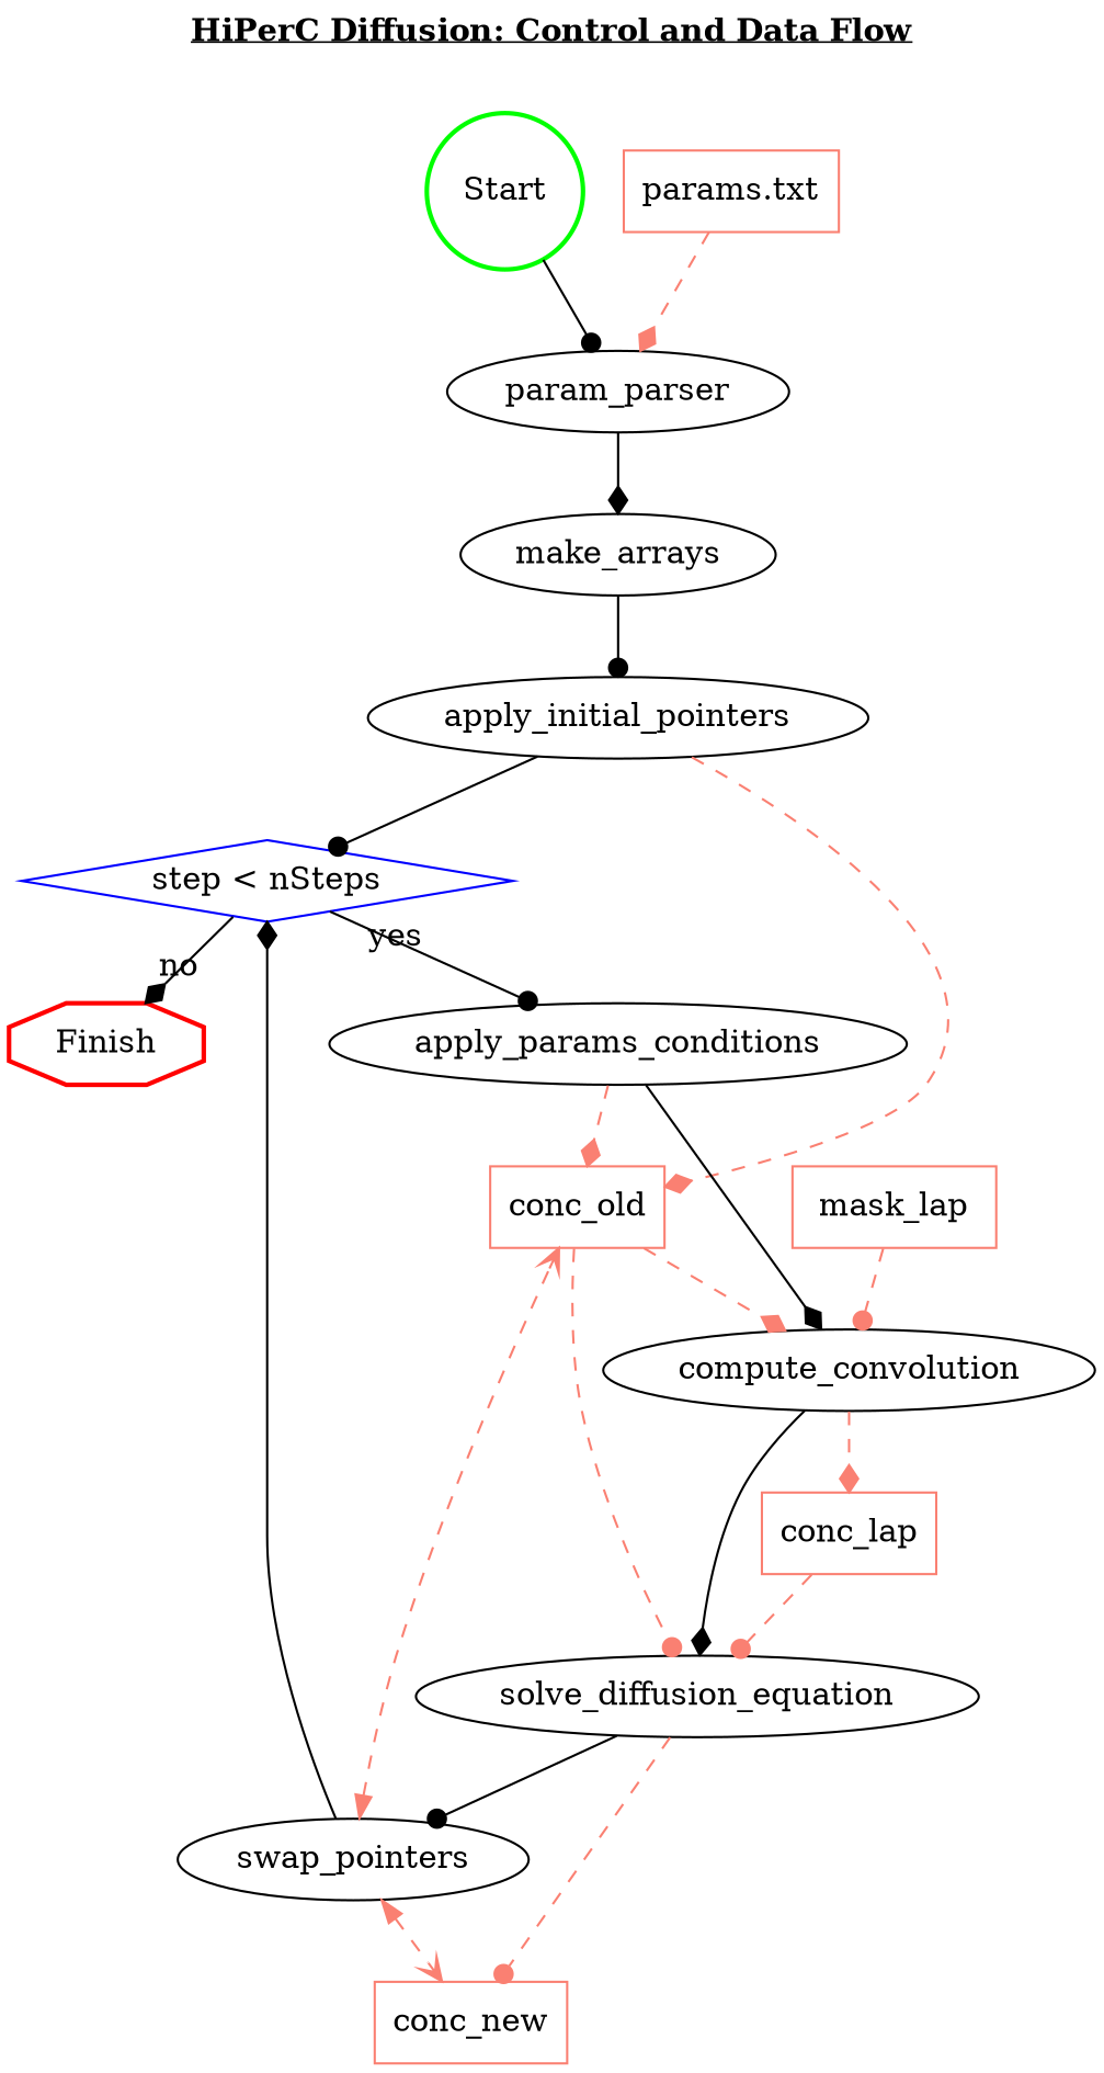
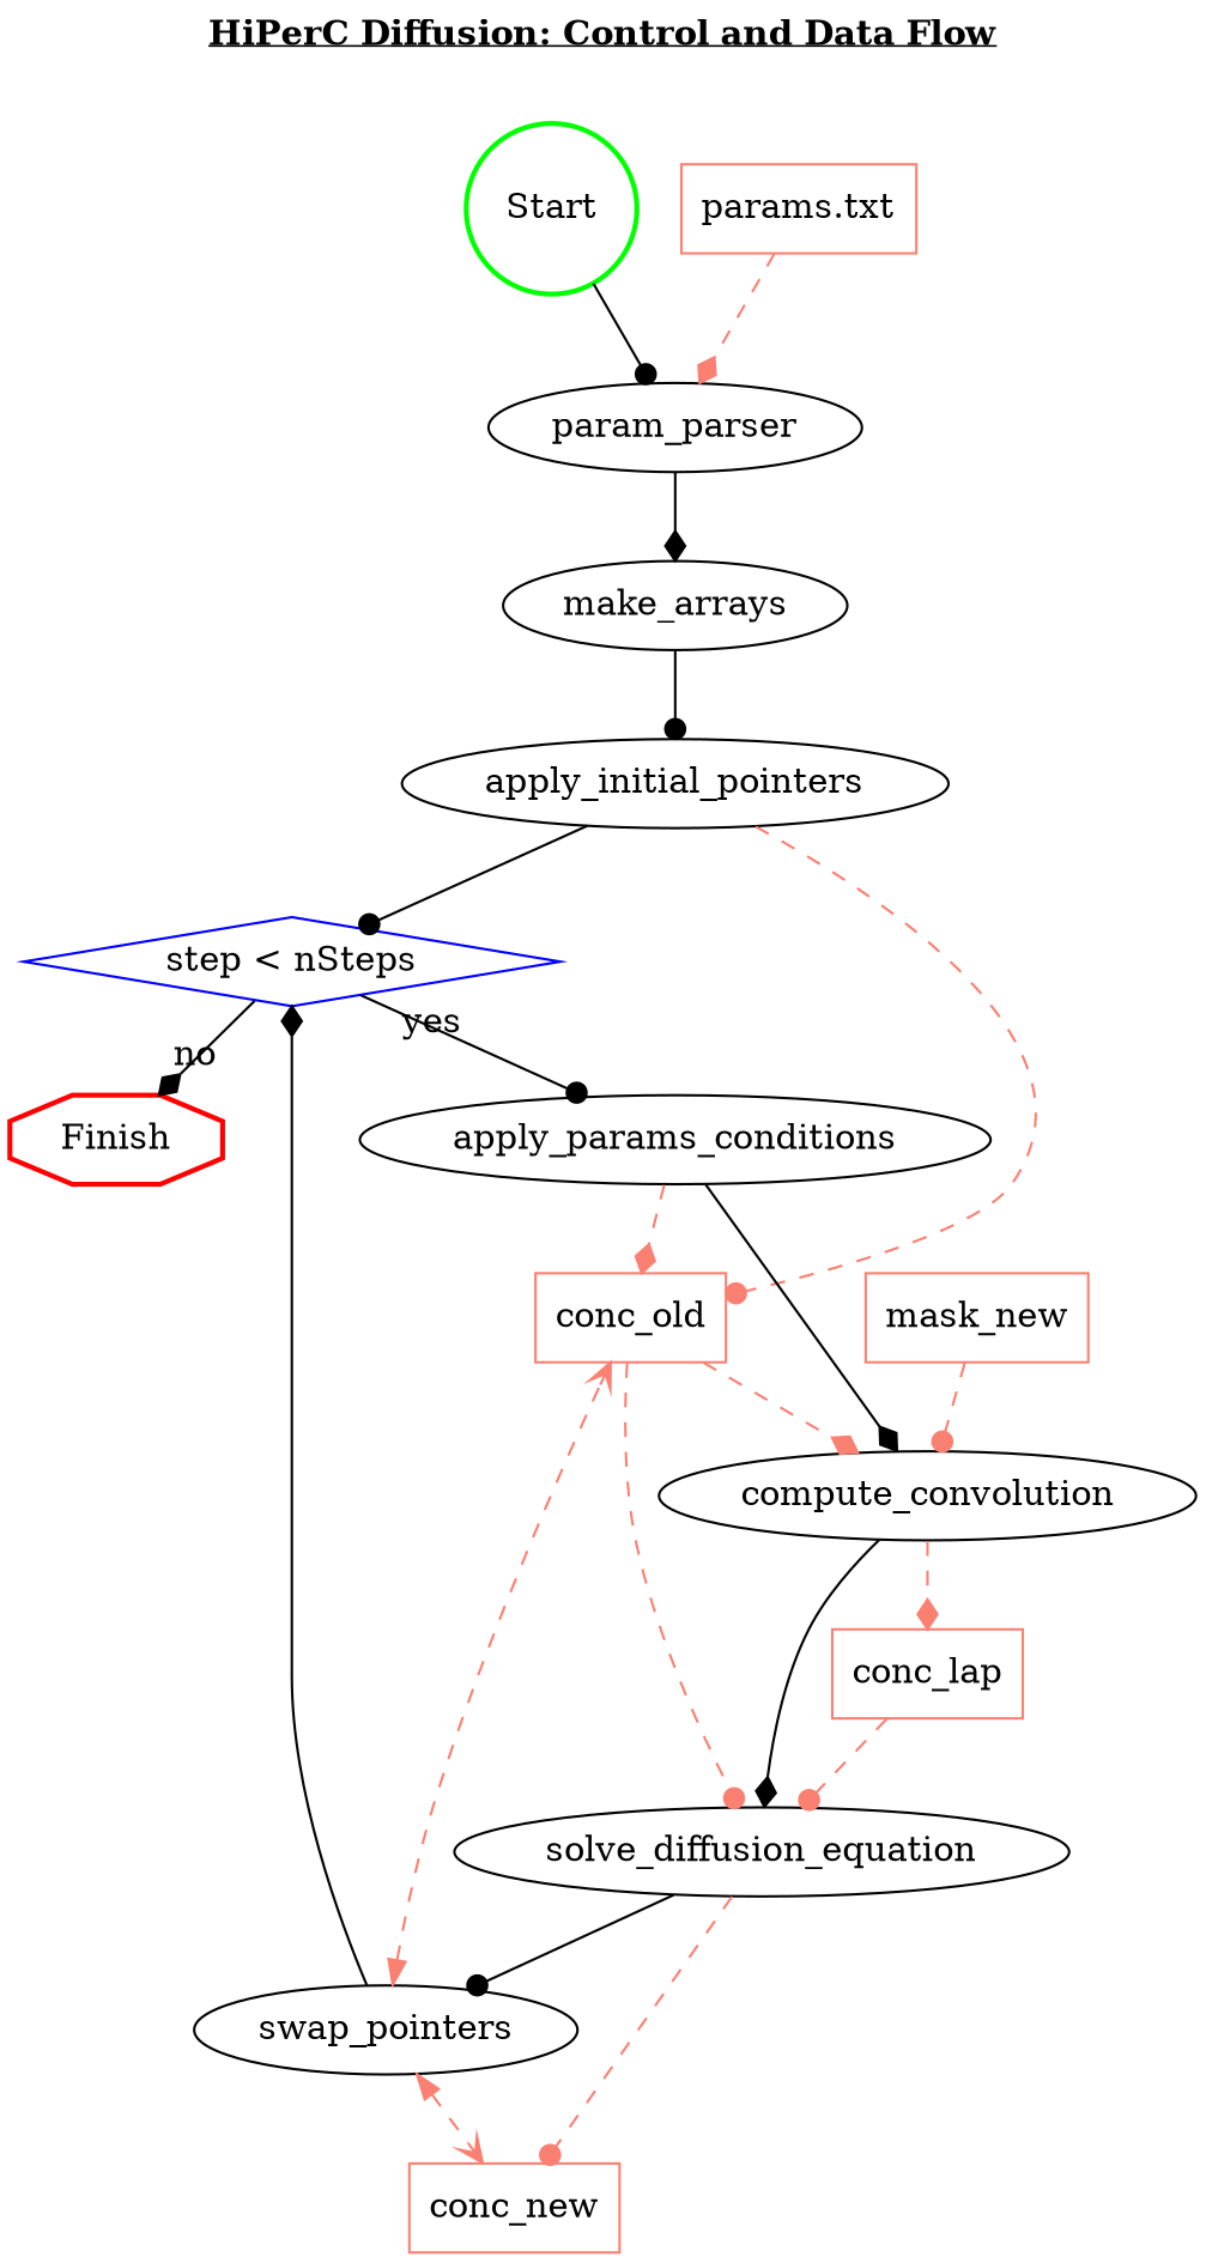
  digraph {
    label=< <U><B>HiPerC Diffusion: Control and Data Flow</B></U> >
    labelloc=t
    node [fillcolor=white penwidth=1]
    edge [arrowhead=dot color=salmon style=dashed]
    Start [color=green penwidth=2 shape=circle]
    param_parser [fillcolor=""]
    make_arrays [fillcolor=""]
    n4 [label=apply_initial_pointers fillcolor=""]
    "step < nSteps" [color=blue shape=diamond style=filled]
    conc_old [color=salmon shape=rectangle style=filled]
    n7 [label=apply_params_conditions fillcolor=""]
    Finish [color=red penwidth=2 shape=octagon]
    compute_convolution [fillcolor=""]
    solve_diffusion_equation [fillcolor=""]
    conc_lap [color=salmon shape=rectangle style=filled]
    swap_pointers [fillcolor=""]
    conc_new [color=salmon shape=rectangle style=filled]
    "params.txt" [color=salmon shape=rectangle style=filled]
-   mask_lap [color=salmon shape=rectangle style=filled]
+   mask_lap [color=salmon shape=rectangle style=filled label=mask_new]
    Start -> param_parser [color="" style=""]
    param_parser -> make_arrays [arrowhead=diamond color="" style=""]
    make_arrays -> n4 [color="" style=""]
    n4 -> "step < nSteps" [color="" style=""]
-   n4 -> conc_old [arrowhead=diamond]
+   n4 -> conc_old
    "step < nSteps" -> n7 [xlabel=yes color="" style=""]
    "step < nSteps" -> Finish [arrowhead=diamond xlabel=no color="" style=""]
    conc_old -> compute_convolution [arrowhead=diamond]
    conc_old -> solve_diffusion_equation
    n7 -> conc_old [arrowhead=diamond]
    n7 -> compute_convolution [arrowhead=diamond color="" style=""]
    compute_convolution -> solve_diffusion_equation [arrowhead=diamond color="" style=""]
    compute_convolution -> conc_lap [arrowhead=diamond]
    solve_diffusion_equation -> swap_pointers [color="" style=""]
    solve_diffusion_equation -> conc_new
    conc_lap -> solve_diffusion_equation
    swap_pointers -> "step < nSteps" [arrowhead=diamond weight=2.5 color="" style=""]
    swap_pointers -> conc_old [arrowhead=vee dir=both]
    swap_pointers -> conc_new [arrowhead=vee dir=both]
    "params.txt" -> param_parser [arrowhead=diamond]
    mask_lap -> compute_convolution
  }
